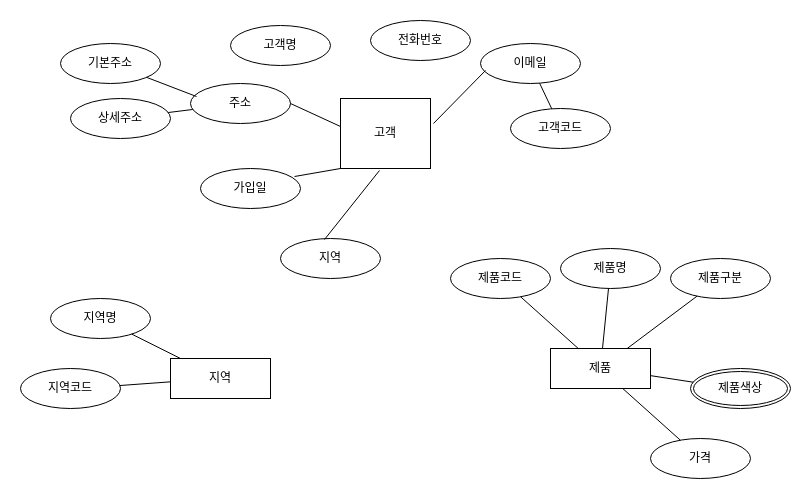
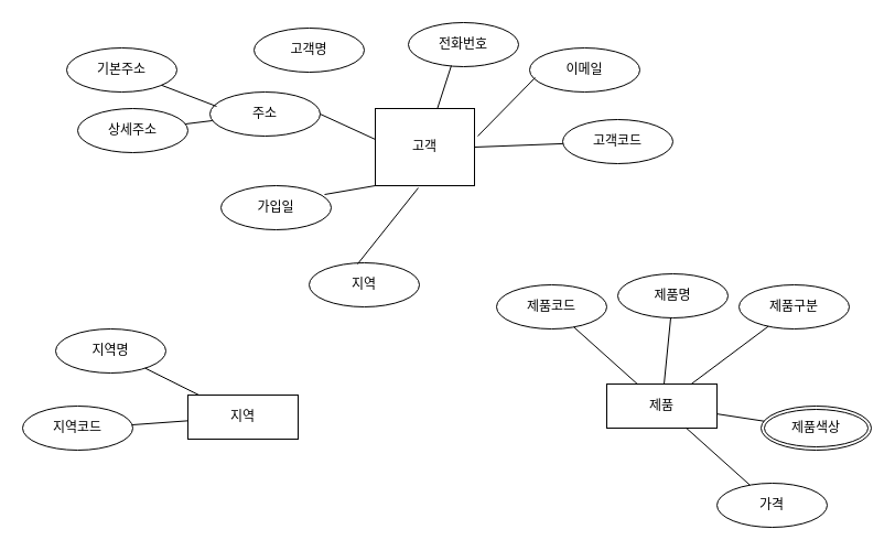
  <mxCell id="0" />
  <mxCell id="1" parent="0" />
  <mxCell id="2" value="고객" style="whiteSpace=wrap;html=1;align=center;" vertex="1" parent="1"><mxGeometry x="340" y="98" width="90" height="70" as="geometry" /></mxCell>
  <mxCell id="3" value="고객명" style="ellipse;whiteSpace=wrap;html=1;align=center;" vertex="1" parent="1"><mxGeometry x="230" y="25" width="100" height="40" as="geometry" /></mxCell>
  <mxCell id="4" value="전화번호" style="ellipse;whiteSpace=wrap;html=1;align=center;" vertex="1" parent="1"><mxGeometry x="370" y="20" width="100" height="40" as="geometry" /></mxCell>
+ <mxCell id="5" value="" style="endArrow=none;html=1;rounded=0;exitX=0.39;exitY=0.975;exitDx=0;exitDy=0;exitPerimeter=0;" edge="1" parent="1" source="4" target="2"><mxGeometry relative="1" as="geometry"><mxPoint x="450" y="63" as="sourcePoint" /><mxPoint x="473" y="94" as="targetPoint" /></mxGeometry></mxCell>
  <mxCell id="6" value="이메일" style="ellipse;whiteSpace=wrap;html=1;align=center;" vertex="1" parent="1"><mxGeometry x="480" y="43" width="100" height="40" as="geometry" /></mxCell>
  <mxCell id="7" value="" style="endArrow=none;html=1;rounded=0;entryX=1.033;entryY=0.357;entryDx=0;entryDy=0;exitX=0.05;exitY=0.675;exitDx=0;exitDy=0;exitPerimeter=0;entryPerimeter=0;" edge="1" parent="1" source="6" target="2"><mxGeometry relative="1" as="geometry"><mxPoint x="454" y="72" as="sourcePoint" /><mxPoint x="431" y="111" as="targetPoint" /></mxGeometry></mxCell>
  <mxCell id="8" value="고객코드" style="ellipse;whiteSpace=wrap;html=1;align=center;" vertex="1" parent="1"><mxGeometry x="510" y="108" width="100" height="40" as="geometry" /></mxCell>
- <mxCell id="9" value="" style="endArrow=none;html=1;rounded=0;" edge="1" parent="1" source="8" target="6"><mxGeometry relative="1" as="geometry"><mxPoint x="505" y="87" as="sourcePoint" /><mxPoint x="440" y="126" as="targetPoint" /></mxGeometry></mxCell>
+ <mxCell id="9" value="" style="endArrow=none;html=1;rounded=0;entryX=1;entryY=0.5;entryDx=0;entryDy=0;" edge="1" parent="1" source="8" target="2"><mxGeometry relative="1" as="geometry"><mxPoint x="505" y="87" as="sourcePoint" /><mxPoint x="440" y="126" as="targetPoint" /></mxGeometry></mxCell>
  <mxCell id="10" value="주소" style="ellipse;whiteSpace=wrap;html=1;align=center;" vertex="1" parent="1"><mxGeometry x="190" y="83" width="100" height="40" as="geometry" /></mxCell>
  <mxCell id="11" value="" style="endArrow=none;html=1;rounded=0;exitX=1;exitY=0.5;exitDx=0;exitDy=0;entryX=0;entryY=0.4;entryDx=0;entryDy=0;entryPerimeter=0;" edge="1" parent="1" source="10" target="2"><mxGeometry relative="1" as="geometry"><mxPoint x="311" y="73" as="sourcePoint" /><mxPoint x="353" y="108" as="targetPoint" /></mxGeometry></mxCell>
  <mxCell id="12" value="기본주소" style="ellipse;whiteSpace=wrap;html=1;align=center;" vertex="1" parent="1"><mxGeometry x="60" y="43" width="100" height="40" as="geometry" /></mxCell>
  <mxCell id="13" value="상세주소" style="ellipse;whiteSpace=wrap;html=1;align=center;" vertex="1" parent="1"><mxGeometry x="70" y="98" width="100" height="40" as="geometry" /></mxCell>
  <mxCell id="14" value="" style="endArrow=none;html=1;rounded=0;entryX=0.06;entryY=0.325;entryDx=0;entryDy=0;entryPerimeter=0;" edge="1" parent="1" source="12" target="10"><mxGeometry relative="1" as="geometry"><mxPoint x="160" y="60" as="sourcePoint" /><mxPoint x="210" y="73" as="targetPoint" /></mxGeometry></mxCell>
  <mxCell id="15" value="" style="endArrow=none;html=1;rounded=0;" edge="1" parent="1" source="13" target="10"><mxGeometry relative="1" as="geometry"><mxPoint x="310" y="123" as="sourcePoint" /><mxPoint x="360" y="136" as="targetPoint" /></mxGeometry></mxCell>
  <mxCell id="16" value="" style="endArrow=none;html=1;rounded=0;exitX=0.94;exitY=0.2;exitDx=0;exitDy=0;entryX=0;entryY=1;entryDx=0;entryDy=0;exitPerimeter=0;" edge="1" parent="1" source="17" target="2"><mxGeometry relative="1" as="geometry"><mxPoint x="320" y="133" as="sourcePoint" /><mxPoint x="370" y="146" as="targetPoint" /></mxGeometry></mxCell>
  <mxCell id="17" value="가입일" style="ellipse;whiteSpace=wrap;html=1;align=center;" vertex="1" parent="1"><mxGeometry x="200" y="168" width="100" height="40" as="geometry" /></mxCell>
  <mxCell id="18" value="지역" style="ellipse;whiteSpace=wrap;html=1;align=center;" vertex="1" parent="1"><mxGeometry x="280" y="238" width="100" height="40" as="geometry" /></mxCell>
  <mxCell id="19" value="" style="endArrow=none;html=1;rounded=0;exitX=0.44;exitY=0.025;exitDx=0;exitDy=0;entryX=0.433;entryY=1.029;entryDx=0;entryDy=0;exitPerimeter=0;entryPerimeter=0;" edge="1" parent="1" source="18" target="2"><mxGeometry relative="1" as="geometry"><mxPoint x="304" y="186" as="sourcePoint" /><mxPoint x="350" y="178" as="targetPoint" /></mxGeometry></mxCell>
  <mxCell id="20" value="지역" style="whiteSpace=wrap;html=1;align=center;" vertex="1" parent="1"><mxGeometry x="170" y="358" width="100" height="40" as="geometry" /></mxCell>
  <mxCell id="21" value="지역명" style="ellipse;whiteSpace=wrap;html=1;align=center;" vertex="1" parent="1"><mxGeometry x="50" y="298" width="100" height="40" as="geometry" /></mxCell>
  <mxCell id="22" value="" style="endArrow=none;html=1;rounded=0;" edge="1" parent="1" source="21" target="20"><mxGeometry relative="1" as="geometry"><mxPoint x="334" y="249" as="sourcePoint" /><mxPoint x="389" y="180" as="targetPoint" /></mxGeometry></mxCell>
  <mxCell id="23" value="지역코드" style="ellipse;whiteSpace=wrap;html=1;align=center;" vertex="1" parent="1"><mxGeometry x="20" y="368" width="100" height="40" as="geometry" /></mxCell>
  <mxCell id="24" value="" style="endArrow=none;html=1;rounded=0;" edge="1" parent="1" source="23" target="20"><mxGeometry relative="1" as="geometry"><mxPoint x="141" y="344" as="sourcePoint" /><mxPoint x="190" y="368" as="targetPoint" /></mxGeometry></mxCell>
  <mxCell id="25" value="제품" style="whiteSpace=wrap;html=1;align=center;" vertex="1" parent="1"><mxGeometry x="550" y="348" width="100" height="40" as="geometry" /></mxCell>
  <mxCell id="26" value="제품명" style="ellipse;whiteSpace=wrap;html=1;align=center;" vertex="1" parent="1"><mxGeometry x="560" y="248" width="100" height="40" as="geometry" /></mxCell>
  <mxCell id="27" value="" style="endArrow=none;html=1;rounded=0;" edge="1" parent="1" source="26" target="25"><mxGeometry relative="1" as="geometry"><mxPoint x="714" y="239" as="sourcePoint" /><mxPoint x="769" y="170" as="targetPoint" /></mxGeometry></mxCell>
  <mxCell id="28" value="제품코드" style="ellipse;whiteSpace=wrap;html=1;align=center;" vertex="1" parent="1"><mxGeometry x="450" y="258" width="100" height="40" as="geometry" /></mxCell>
  <mxCell id="29" value="" style="endArrow=none;html=1;rounded=0;" edge="1" parent="1" source="28" target="25"><mxGeometry relative="1" as="geometry"><mxPoint x="521" y="334" as="sourcePoint" /><mxPoint x="570" y="358" as="targetPoint" /></mxGeometry></mxCell>
  <mxCell id="30" value="제품구분" style="ellipse;whiteSpace=wrap;html=1;align=center;" vertex="1" parent="1"><mxGeometry x="670" y="258" width="100" height="40" as="geometry" /></mxCell>
  <mxCell id="31" value="" style="endArrow=none;html=1;rounded=0;" edge="1" parent="1" source="30" target="25"><mxGeometry relative="1" as="geometry"><mxPoint x="618" y="298" as="sourcePoint" /><mxPoint x="612" y="358" as="targetPoint" /></mxGeometry></mxCell>
  <mxCell id="32" value="제품색상" style="ellipse;shape=doubleEllipse;margin=3;whiteSpace=wrap;html=1;align=center;" vertex="1" parent="1"><mxGeometry x="690" y="368" width="100" height="40" as="geometry" /></mxCell>
  <mxCell id="33" value="가격" style="ellipse;whiteSpace=wrap;html=1;align=center;" vertex="1" parent="1"><mxGeometry x="650" y="438" width="100" height="40" as="geometry" /></mxCell>
  <mxCell id="34" value="" style="endArrow=none;html=1;rounded=0;" edge="1" parent="1" source="32" target="25"><mxGeometry relative="1" as="geometry"><mxPoint x="707" y="306" as="sourcePoint" /><mxPoint x="637" y="358" as="targetPoint" /></mxGeometry></mxCell>
  <mxCell id="35" value="" style="endArrow=none;html=1;rounded=0;" edge="1" parent="1" source="33" target="25"><mxGeometry relative="1" as="geometry"><mxPoint x="717" y="316" as="sourcePoint" /><mxPoint x="647" y="368" as="targetPoint" /></mxGeometry></mxCell>
